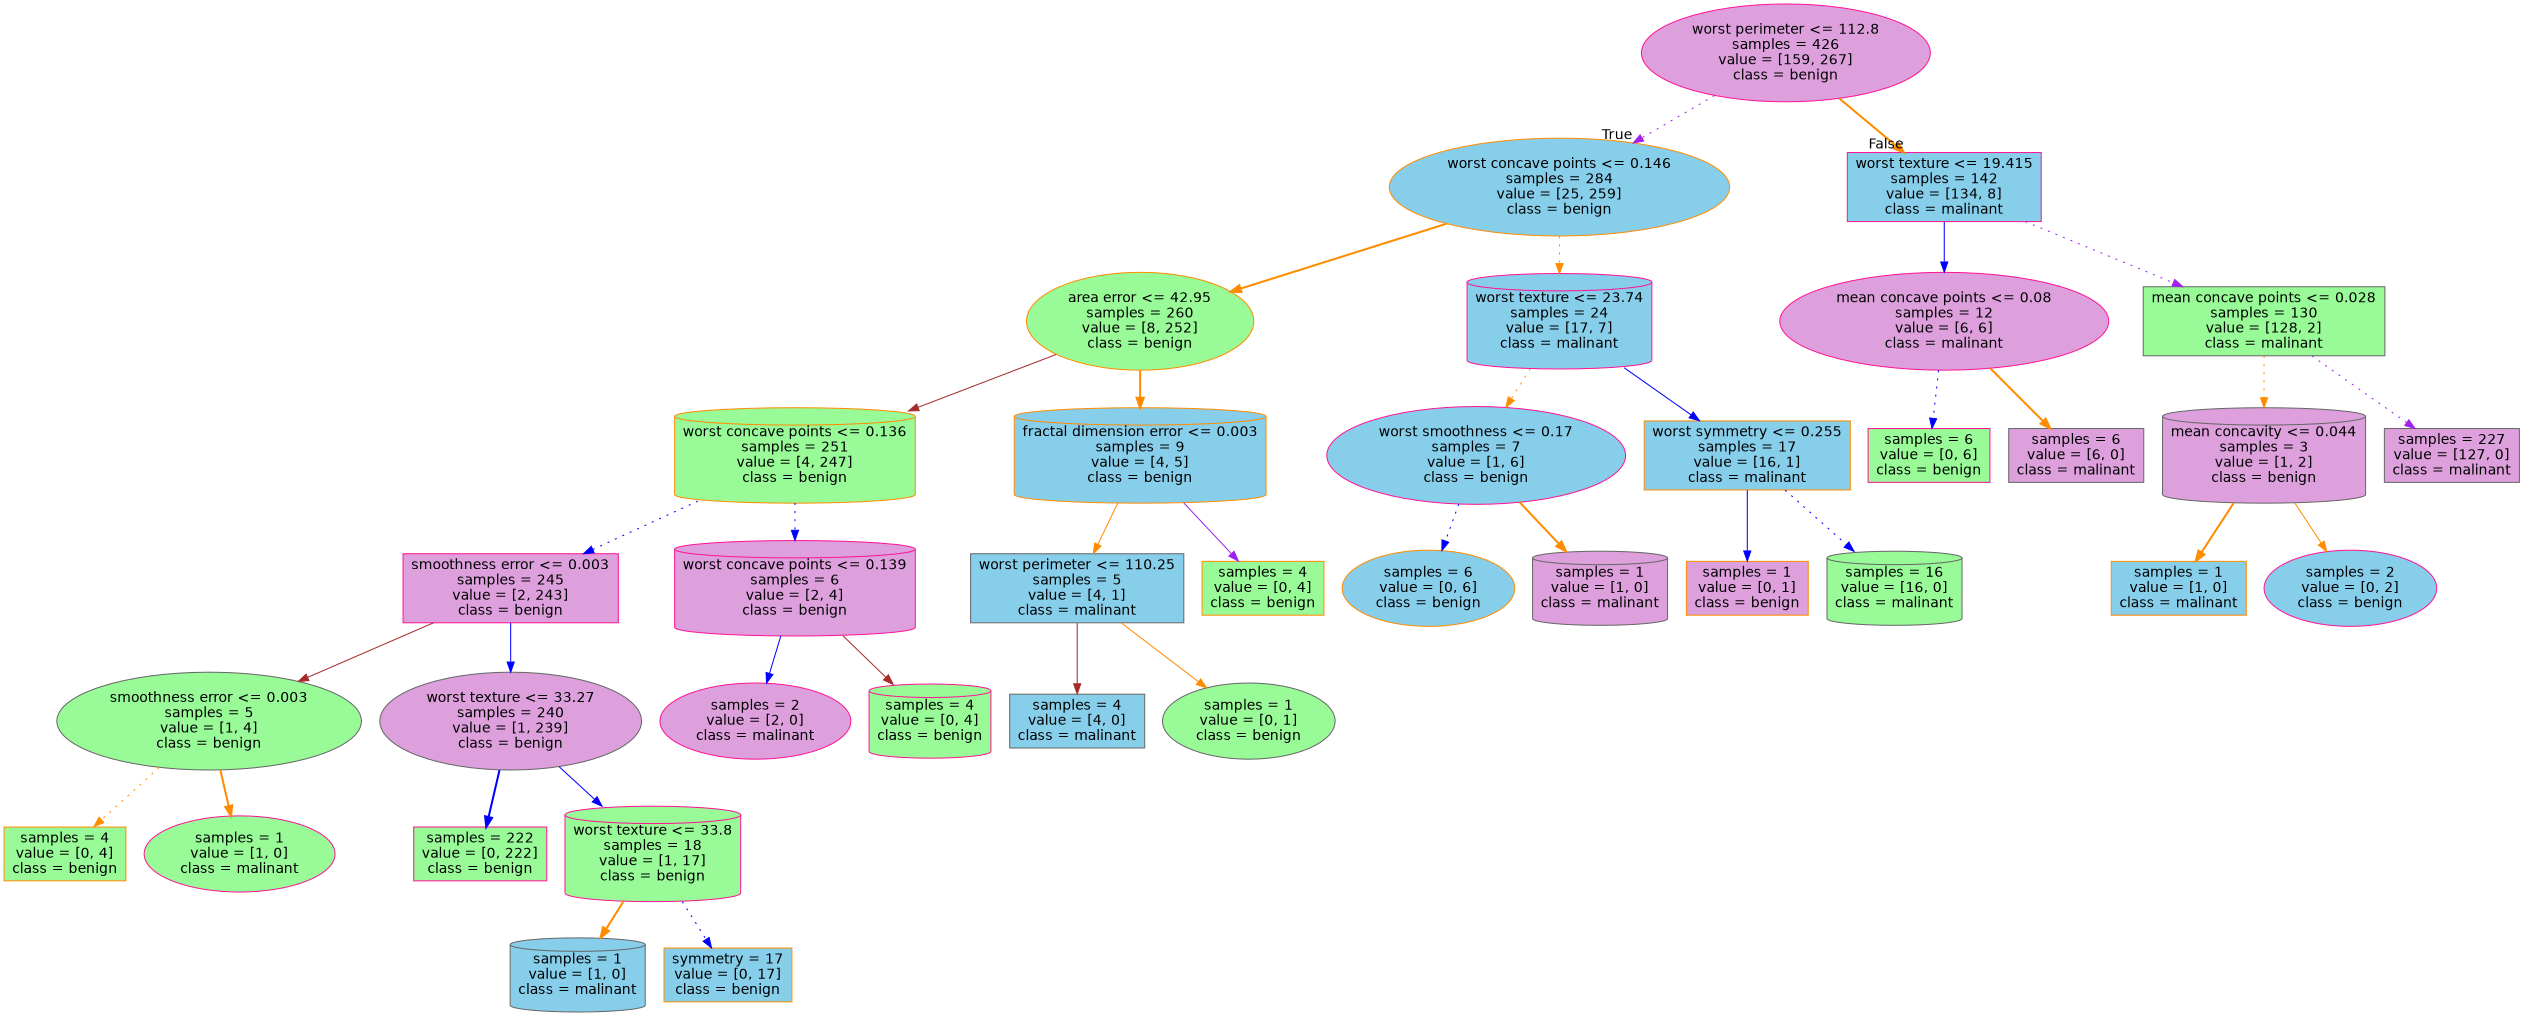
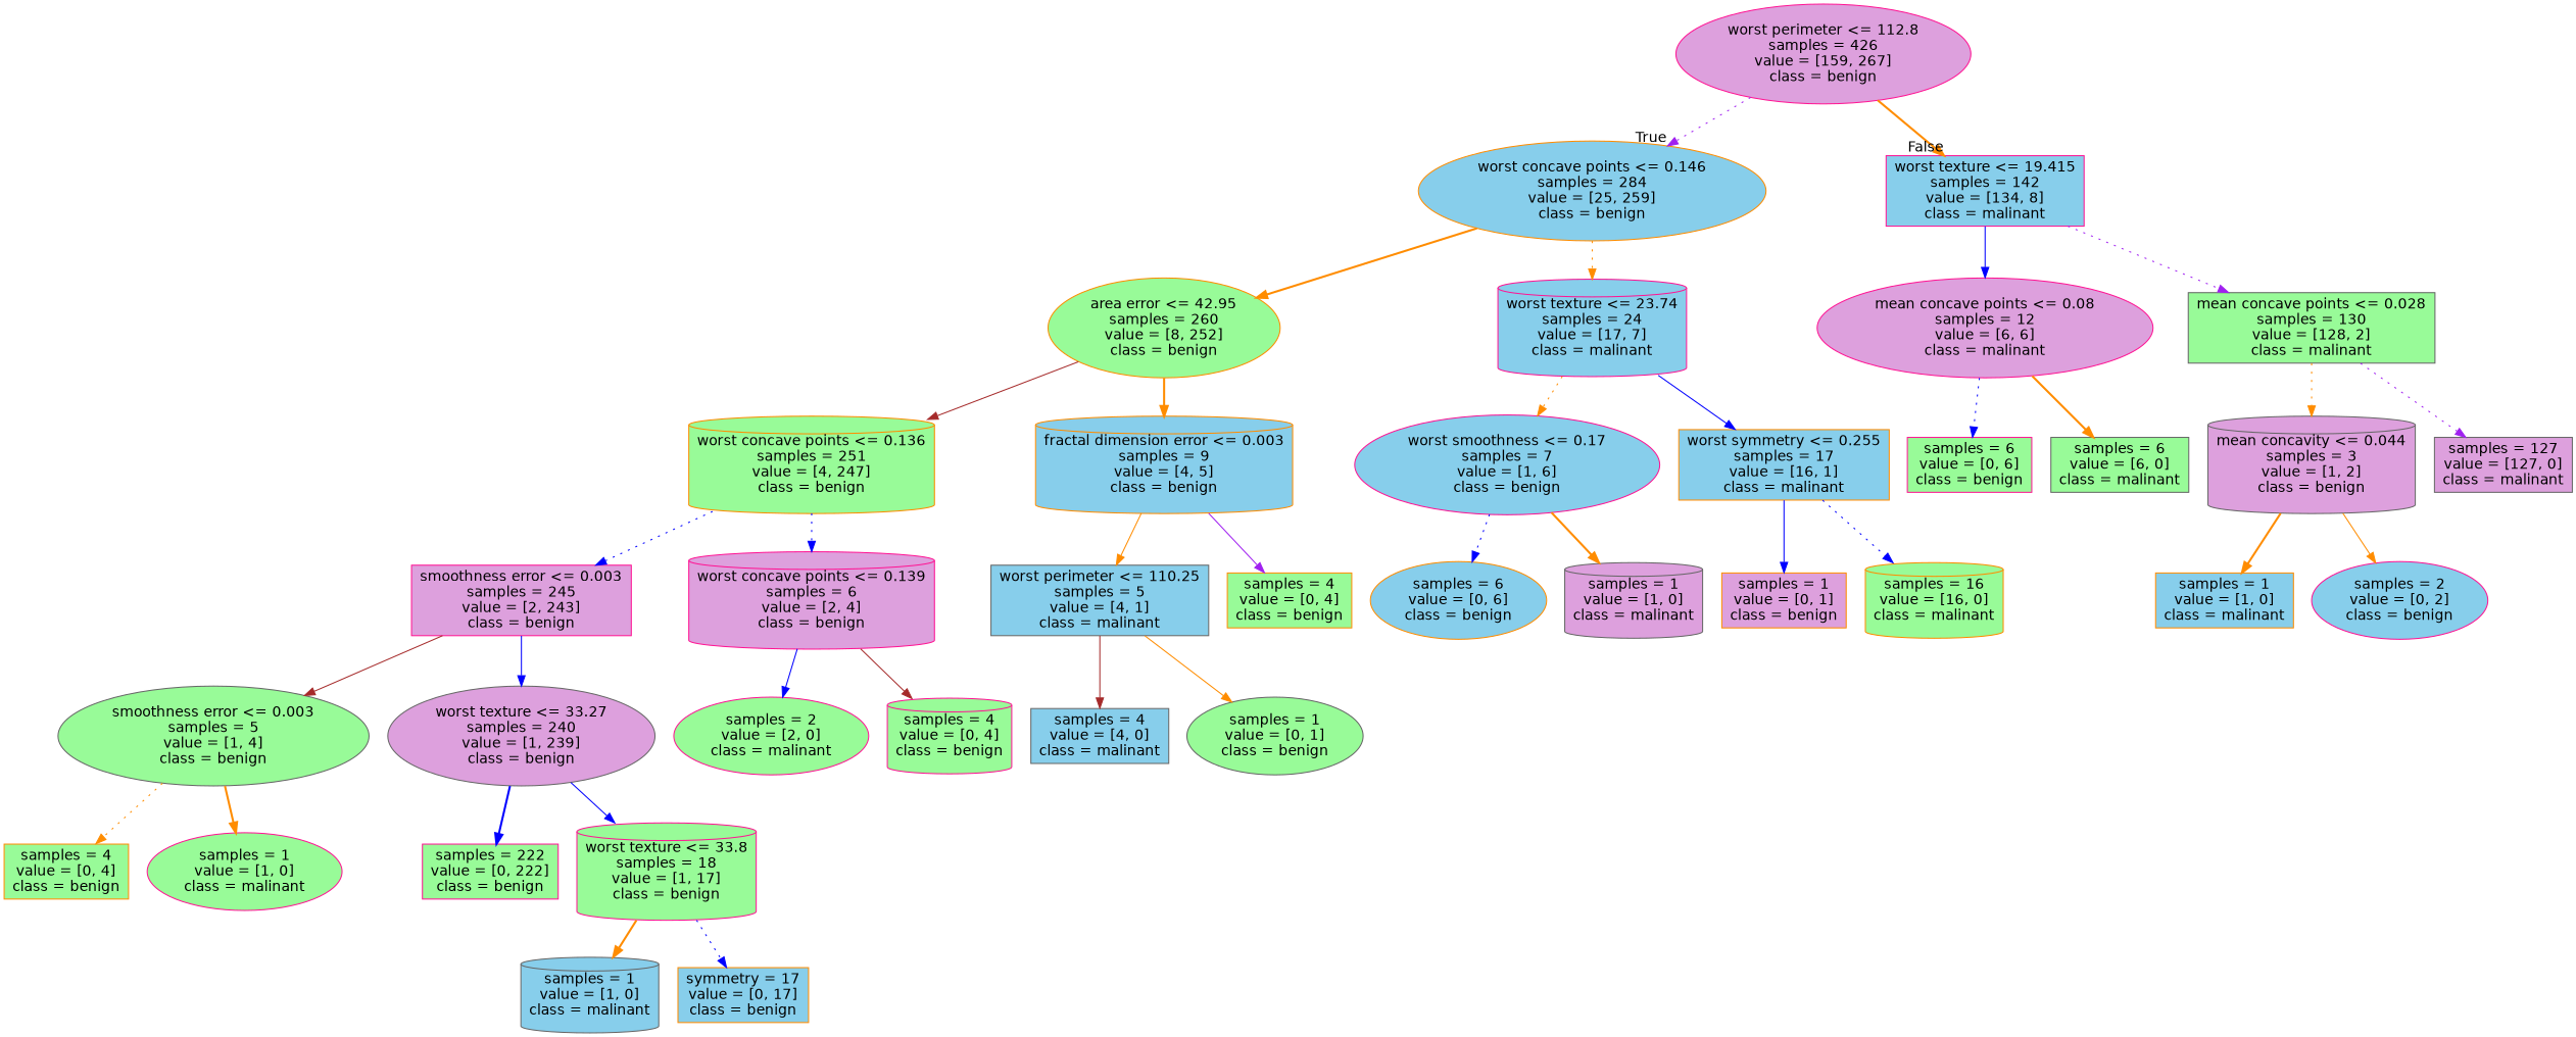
  digraph {
    node [color=deeppink fillcolor=skyblue fontname=helvetica shape=box style=filled]
    edge [color=darkorange fontname=helvetica style=solid]
    n1 [fillcolor=plum label="worst perimeter <= 112.8\nsamples = 426\nvalue = [159, 267]\nclass = benign" shape=ellipse]
    n2 [color=darkorange label="worst concave points <= 0.146\nsamples = 284\nvalue = [25, 259]\nclass = benign" shape=ellipse]
    n3 [label="worst texture <= 19.415\nsamples = 142\nvalue = [134, 8]\nclass = malinant"]
    n4 [color=darkorange fillcolor=palegreen label="area error <= 42.95\nsamples = 260\nvalue = [8, 252]\nclass = benign" shape=ellipse]
    n5 [label="worst texture <= 23.74\nsamples = 24\nvalue = [17, 7]\nclass = malinant" shape=cylinder]
    n6 [fillcolor=plum label="mean concave points <= 0.08\nsamples = 12\nvalue = [6, 6]\nclass = malinant" shape=ellipse]
    n7 [color=gray40 fillcolor=palegreen label="mean concave points <= 0.028\nsamples = 130\nvalue = [128, 2]\nclass = malinant"]
    n8 [color=darkorange fillcolor=palegreen label="worst concave points <= 0.136\nsamples = 251\nvalue = [4, 247]\nclass = benign" shape=cylinder]
    n9 [color=darkorange label="fractal dimension error <= 0.003\nsamples = 9\nvalue = [4, 5]\nclass = benign" shape=cylinder]
    n10 [label="worst smoothness <= 0.17\nsamples = 7\nvalue = [1, 6]\nclass = benign" shape=ellipse]
    n11 [color=darkorange label="worst symmetry <= 0.255\nsamples = 17\nvalue = [16, 1]\nclass = malinant"]
    n12 [fillcolor=plum label="smoothness error <= 0.003\nsamples = 245\nvalue = [2, 243]\nclass = benign"]
    n13 [fillcolor=plum label="worst concave points <= 0.139\nsamples = 6\nvalue = [2, 4]\nclass = benign" shape=cylinder]
    n14 [color=gray40 label="worst perimeter <= 110.25\nsamples = 5\nvalue = [4, 1]\nclass = malinant"]
    n15 [color=darkorange fillcolor=palegreen label="samples = 4\nvalue = [0, 4]\nclass = benign"]
    n16 [color=gray40 fillcolor=palegreen label="smoothness error <= 0.003\nsamples = 5\nvalue = [1, 4]\nclass = benign" shape=ellipse]
    n17 [color=gray40 fillcolor=plum label="worst texture <= 33.27\nsamples = 240\nvalue = [1, 239]\nclass = benign" shape=ellipse]
-   n18 [fillcolor=plum label="samples = 2\nvalue = [2, 0]\nclass = malinant" shape=ellipse]
+   n18 [fillcolor=palegreen label="samples = 2\nvalue = [2, 0]\nclass = malinant" shape=ellipse]
    n19 [fillcolor=palegreen label="samples = 4\nvalue = [0, 4]\nclass = benign" shape=cylinder]
    n20 [color=darkorange fillcolor=palegreen label="samples = 4\nvalue = [0, 4]\nclass = benign"]
    n21 [fillcolor=palegreen label="samples = 1\nvalue = [1, 0]\nclass = malinant" shape=ellipse]
    n22 [fillcolor=palegreen label="samples = 222\nvalue = [0, 222]\nclass = benign"]
    n23 [fillcolor=palegreen label="worst texture <= 33.8\nsamples = 18\nvalue = [1, 17]\nclass = benign" shape=cylinder]
    n24 [color=gray40 label="samples = 1\nvalue = [1, 0]\nclass = malinant" shape=cylinder]
    n25 [color=darkorange label="symmetry = 17\nvalue = [0, 17]\nclass = benign"]
    n26 [color=gray40 label="samples = 4\nvalue = [4, 0]\nclass = malinant"]
    n27 [color=gray40 fillcolor=palegreen label="samples = 1\nvalue = [0, 1]\nclass = benign" shape=ellipse]
    n28 [color=darkorange label="samples = 6\nvalue = [0, 6]\nclass = benign" shape=ellipse]
    n29 [color=gray40 fillcolor=plum label="samples = 1\nvalue = [1, 0]\nclass = malinant" shape=cylinder]
    n30 [color=darkorange fillcolor=plum label="samples = 1\nvalue = [0, 1]\nclass = benign"]
-   n31 [color=gray40 fillcolor=palegreen label="samples = 16\nvalue = [16, 0]\nclass = malinant" shape=cylinder]
+   n31 [color=darkorange fillcolor=palegreen label="samples = 16\nvalue = [16, 0]\nclass = malinant" shape=cylinder]
    n32 [fillcolor=palegreen label="samples = 6\nvalue = [0, 6]\nclass = benign"]
-   n33 [color=gray40 fillcolor=plum label="samples = 6\nvalue = [6, 0]\nclass = malinant"]
+   n33 [color=gray40 fillcolor=palegreen label="samples = 6\nvalue = [6, 0]\nclass = malinant"]
    n34 [color=gray40 fillcolor=plum label="mean concavity <= 0.044\nsamples = 3\nvalue = [1, 2]\nclass = benign" shape=cylinder]
-   n35 [color=gray40 fillcolor=plum label="samples = 227\nvalue = [127, 0]\nclass = malinant"]
+   n35 [color=gray40 fillcolor=plum label="samples = 127\nvalue = [127, 0]\nclass = malinant"]
    n36 [color=darkorange label="samples = 1\nvalue = [1, 0]\nclass = malinant"]
    n37 [label="samples = 2\nvalue = [0, 2]\nclass = benign" shape=ellipse]
    n1 -> n2 [color=purple headlabel=True labelangle=45 labeldistance=2.5 style=dotted]
    n1 -> n3 [headlabel=False labelangle=-45 labeldistance=2.5 style=bold]
    n2 -> n4 [style=bold]
    n2 -> n5 [style=dotted]
    n3 -> n6 [color=blue]
    n3 -> n7 [color=purple style=dotted]
    n4 -> n8 [color=brown]
    n4 -> n9 [style=bold]
    n5 -> n10 [style=dotted]
    n5 -> n11 [color=blue]
    n6 -> n32 [color=blue style=dotted]
    n6 -> n33 [style=bold]
    n7 -> n34 [style=dotted]
    n7 -> n35 [color=purple style=dotted]
    n8 -> n12 [color=blue style=dotted]
    n8 -> n13 [color=blue style=dotted]
    n9 -> n14
    n9 -> n15 [color=purple]
    n10 -> n28 [color=blue style=dotted]
    n10 -> n29 [style=bold]
    n11 -> n30 [color=blue]
    n11 -> n31 [color=blue style=dotted]
    n12 -> n16 [color=brown]
    n12 -> n17 [color=blue]
    n13 -> n18 [color=blue]
    n13 -> n19 [color=brown]
    n14 -> n26 [color=brown]
    n14 -> n27
    n16 -> n20 [style=dotted]
    n16 -> n21 [style=bold]
    n17 -> n22 [color=blue style=bold]
    n17 -> n23 [color=blue]
    n23 -> n24 [style=bold]
    n23 -> n25 [color=blue style=dotted]
    n34 -> n36 [style=bold]
    n34 -> n37
  }
